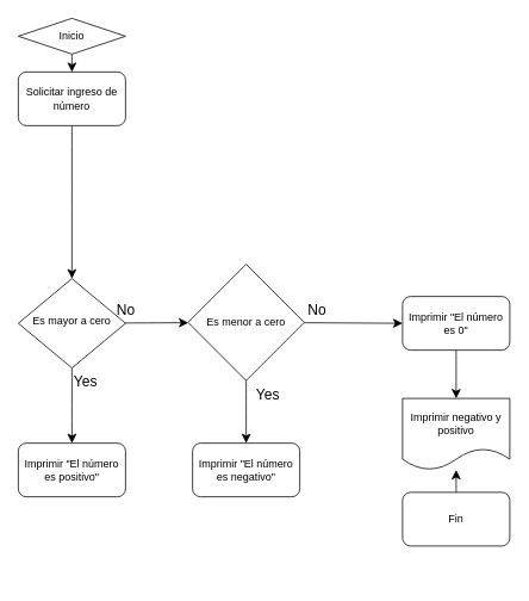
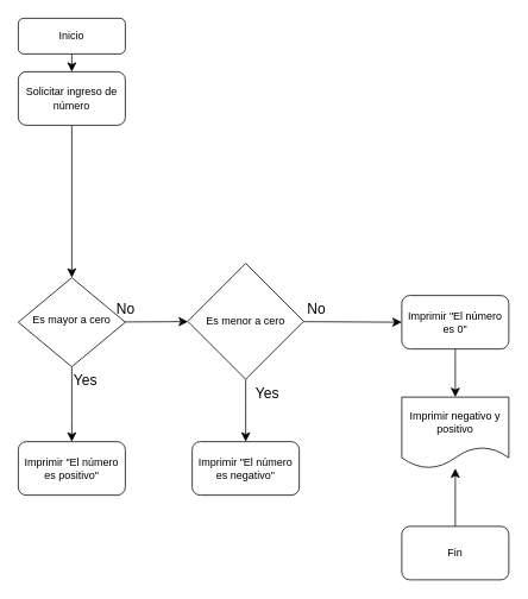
  <mxCell id="0" />
  <mxCell id="1" parent="0" />
  <mxCell id="2" value="" style="edgeStyle=none;curved=1;rounded=0;orthogonalLoop=1;jettySize=auto;html=1;fontSize=12;startSize=8;endSize=8;" edge="1" parent="1" source="3" target="8"><mxGeometry relative="1" as="geometry" /></mxCell>
- <mxCell id="3" value="Inicio" style="rhombus;whiteSpace=wrap;html=1;fontSize=12;glass=0;strokeWidth=1;shadow=0;" parent="1" vertex="1"><mxGeometry x="20" y="20" width="120" height="40" as="geometry" /></mxCell>
+ <mxCell id="3" value="Inicio" style="rounded=1;whiteSpace=wrap;html=1;fontSize=12;glass=0;strokeWidth=1;shadow=0;" parent="1" vertex="1"><mxGeometry x="20" y="20" width="120" height="40" as="geometry" /></mxCell>
  <mxCell id="4" value="" style="edgeStyle=none;curved=1;rounded=0;orthogonalLoop=1;jettySize=auto;html=1;fontSize=12;startSize=8;endSize=8;" edge="1" parent="1" source="6" target="9"><mxGeometry relative="1" as="geometry" /></mxCell>
  <mxCell id="5" value="" style="edgeStyle=none;curved=1;rounded=0;orthogonalLoop=1;jettySize=auto;html=1;fontSize=12;startSize=8;endSize=8;" edge="1" parent="1" source="6" target="12"><mxGeometry relative="1" as="geometry" /></mxCell>
  <mxCell id="6" value="Es mayor a cero" style="rhombus;whiteSpace=wrap;html=1;shadow=0;fontFamily=Helvetica;fontSize=12;align=center;strokeWidth=1;spacing=6;spacingTop=-4;" parent="1" vertex="1"><mxGeometry x="20" y="311" width="120" height="100" as="geometry" /></mxCell>
  <mxCell id="7" value="" style="edgeStyle=none;curved=1;rounded=0;orthogonalLoop=1;jettySize=auto;html=1;fontSize=12;startSize=8;endSize=8;" edge="1" parent="1" source="8" target="6"><mxGeometry relative="1" as="geometry" /></mxCell>
  <mxCell id="8" value="Solicitar ingreso de número" style="rounded=1;whiteSpace=wrap;html=1;" vertex="1" parent="1"><mxGeometry x="20" y="80" width="120" height="60" as="geometry" /></mxCell>
  <mxCell id="9" value="Imprimir &quot;El número es positivo&quot;" style="rounded=1;whiteSpace=wrap;html=1;" vertex="1" parent="1"><mxGeometry x="20" y="495" width="120" height="60" as="geometry" /></mxCell>
  <mxCell id="10" value="" style="edgeStyle=none;curved=1;rounded=0;orthogonalLoop=1;jettySize=auto;html=1;fontSize=12;startSize=8;endSize=8;" edge="1" parent="1" source="12" target="15"><mxGeometry relative="1" as="geometry" /></mxCell>
  <mxCell id="11" value="" style="edgeStyle=none;curved=1;rounded=0;orthogonalLoop=1;jettySize=auto;html=1;fontSize=12;startSize=8;endSize=8;entryX=0;entryY=0.5;entryDx=0;entryDy=0;" edge="1" parent="1" source="12" target="18"><mxGeometry relative="1" as="geometry"><mxPoint x="441.458" y="363.542" as="targetPoint" /></mxGeometry></mxCell>
  <mxCell id="12" value="Es menor a cero" style="rhombus;whiteSpace=wrap;html=1;" vertex="1" parent="1"><mxGeometry x="210" y="295" width="130" height="130" as="geometry" /></mxCell>
  <mxCell id="13" value="No" style="text;html=1;align=center;verticalAlign=middle;resizable=0;points=[];autosize=1;strokeColor=none;fillColor=none;fontSize=16;" vertex="1" parent="1"><mxGeometry x="120" y="331" width="40" height="30" as="geometry" /></mxCell>
  <mxCell id="14" value="Yes" style="text;html=1;align=center;verticalAlign=middle;resizable=0;points=[];autosize=1;strokeColor=none;fillColor=none;fontSize=16;" vertex="1" parent="1"><mxGeometry x="70" y="411" width="50" height="30" as="geometry" /></mxCell>
  <mxCell id="15" value="Imprimir &quot;El número es negativo&quot;" style="rounded=1;whiteSpace=wrap;html=1;" vertex="1" parent="1"><mxGeometry x="215" y="495" width="120" height="60" as="geometry" /></mxCell>
  <mxCell id="16" value="No" style="text;html=1;align=center;verticalAlign=middle;resizable=0;points=[];autosize=1;strokeColor=none;fillColor=none;fontSize=16;" vertex="1" parent="1"><mxGeometry x="334" y="331" width="40" height="30" as="geometry" /></mxCell>
  <mxCell id="17" value="" style="edgeStyle=none;curved=1;rounded=0;orthogonalLoop=1;jettySize=auto;html=1;fontSize=12;startSize=8;endSize=8;" edge="1" parent="1" source="18" target="20"><mxGeometry relative="1" as="geometry" /></mxCell>
  <mxCell id="18" value="Imprimir &quot;El número es 0&quot;" style="rounded=1;whiteSpace=wrap;html=1;" vertex="1" parent="1"><mxGeometry x="450" y="331" width="120" height="60" as="geometry" /></mxCell>
  <mxCell id="19" value="Yes" style="text;html=1;align=center;verticalAlign=middle;resizable=0;points=[];autosize=1;strokeColor=none;fillColor=none;fontSize=16;" vertex="1" parent="1"><mxGeometry x="274" y="425" width="50" height="30" as="geometry" /></mxCell>
  <mxCell id="20" value="Imprimir negativo y positivo" style="shape=document;whiteSpace=wrap;html=1;boundedLbl=1;" vertex="1" parent="1"><mxGeometry x="450" y="445" width="120" height="80" as="geometry" /></mxCell>
  <mxCell id="21" value="" style="edgeStyle=none;curved=1;rounded=0;orthogonalLoop=1;jettySize=auto;html=1;fontSize=12;startSize=8;endSize=8;" edge="1" parent="1" source="22" target="20"><mxGeometry relative="1" as="geometry" /></mxCell>
- <mxCell id="22" value="Fin" style="rounded=1;whiteSpace=wrap;html=1;" vertex="1" parent="1"><mxGeometry x="450" y="550" width="120" height="60" as="geometry" /></mxCell>
+ <mxCell id="22" value="Fin" style="rounded=1;whiteSpace=wrap;html=1;" vertex="1" parent="1"><mxGeometry x="450" y="590" width="120" height="60" as="geometry" /></mxCell>
